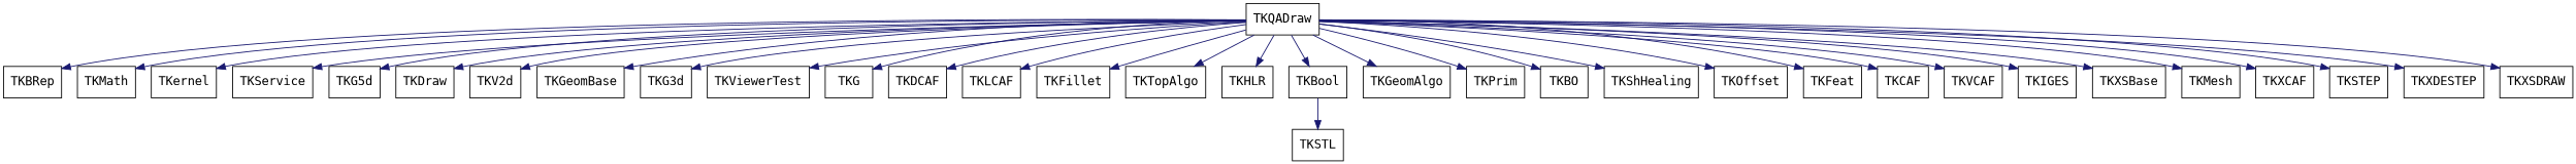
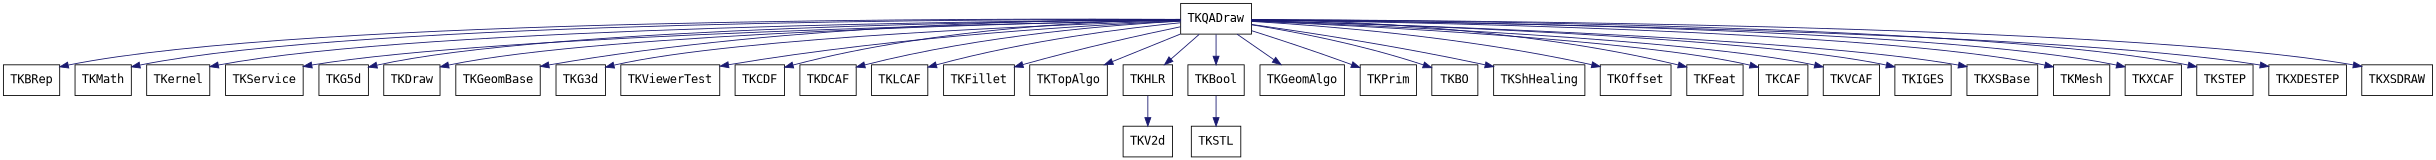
  digraph {
    aspect=1
    fontname="DejaVu Sans Mono"
    node [fontname="DejaVu Sans Mono" shape=box]
    edge [color=midnightblue fontname="DejaVu Sans Mono" style=solid]
    TKQADraw
    TKBRep
    TKMath
    TKernel
    TKService
    n6 [label=TKG5d]
    TKDraw
    n8 [label=TKV2d]
    TKGeomBase
    TKG3d
    TKViewerTest
-   TKCDF [label=TKG]
+   TKCDF
    TKDCAF
    TKLCAF
    TKFillet
    TKTopAlgo
    TKHLR
    TKBool
    TKGeomAlgo
    TKPrim
    TKBO
    TKShHealing
    TKOffset
    TKFeat
    TKCAF
    TKVCAF
    TKIGES
    TKXSBase
    TKMesh
    TKXCAF
    TKSTEP
    TKXDESTEP
    TKXSDRAW
    TKSTL
    TKQADraw -> TKBRep
    TKQADraw -> TKMath
    TKQADraw -> TKernel
    TKQADraw -> TKService
    TKQADraw -> n6
    TKQADraw -> TKDraw
-   TKQADraw -> n8
+   TKHLR -> n8
    TKQADraw -> TKGeomBase
    TKQADraw -> TKG3d
    TKQADraw -> TKViewerTest
    TKQADraw -> TKCDF
    TKQADraw -> TKDCAF
    TKQADraw -> TKLCAF
    TKQADraw -> TKFillet
    TKQADraw -> TKTopAlgo
    TKQADraw -> TKHLR
    TKQADraw -> TKBool
    TKQADraw -> TKGeomAlgo
    TKQADraw -> TKPrim
    TKQADraw -> TKBO
    TKQADraw -> TKShHealing
    TKQADraw -> TKOffset
    TKQADraw -> TKFeat
    TKQADraw -> TKCAF
    TKQADraw -> TKVCAF
    TKQADraw -> TKIGES
    TKQADraw -> TKXSBase
    TKQADraw -> TKMesh
    TKQADraw -> TKXCAF
    TKQADraw -> TKSTEP
    TKQADraw -> TKXDESTEP
    TKQADraw -> TKXSDRAW
    TKBool -> TKSTL
  }
